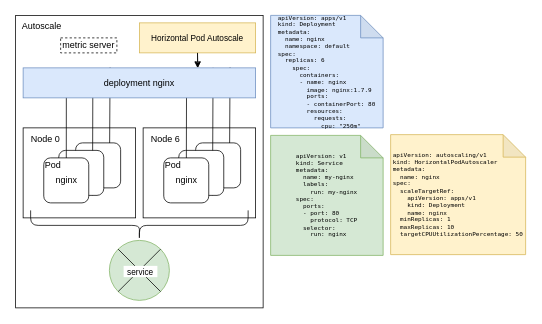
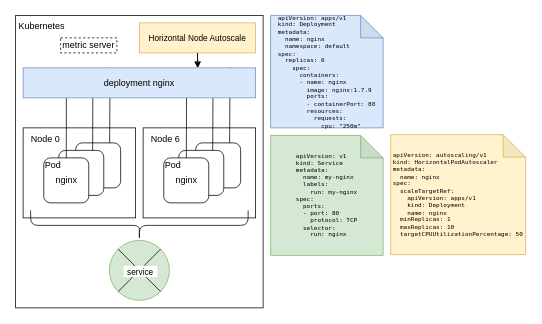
  <mxCell id="0" />
  <mxCell id="1" parent="0" />
  <mxCell id="2" value="&lt;pre class=&quot;lang-yaml&quot; translate=&quot;no&quot; dir=&quot;ltr&quot; style=&quot;box-sizing: inherit ; margin-top: 0px ; margin-bottom: 0px ; overflow-x: auto ; position: relative ; direction: ltr ; text-align: left&quot;&gt;&lt;code dir=&quot;ltr&quot; style=&quot;box-sizing: inherit ; background: 0px center ; padding: 0px ; word-break: normal ; direction: ltr&quot;&gt;&lt;span class=&quot;kwd&quot; style=&quot;box-sizing: inherit&quot;&gt;apiVersion: &lt;/span&gt;&lt;span class=&quot;pln&quot; style=&quot;box-sizing: inherit&quot;&gt;apps/v1&lt;br style=&quot;box-sizing: inherit&quot;&gt;&lt;/span&gt;&lt;span class=&quot;kwd&quot; style=&quot;box-sizing: inherit&quot;&gt;kind: &lt;/span&gt;&lt;span class=&quot;pln&quot; style=&quot;box-sizing: inherit&quot;&gt;Deployment&lt;br style=&quot;box-sizing: inherit&quot;&gt;&lt;/span&gt;&lt;span class=&quot;kwd&quot; style=&quot;box-sizing: inherit&quot;&gt;metadata:&lt;br style=&quot;box-sizing: inherit&quot;&gt;&lt;/span&gt;&lt;span class=&quot;pln&quot; style=&quot;box-sizing: inherit&quot;&gt;&amp;nbsp; &lt;/span&gt;&lt;span class=&quot;kwd&quot; style=&quot;box-sizing: inherit&quot;&gt;name: &lt;/span&gt;&lt;span class=&quot;pln&quot; style=&quot;box-sizing: inherit&quot;&gt;nginx&lt;br style=&quot;box-sizing: inherit&quot;&gt;&amp;nbsp; &lt;/span&gt;&lt;span class=&quot;kwd&quot; style=&quot;box-sizing: inherit&quot;&gt;namespace: &lt;/span&gt;&lt;span class=&quot;pln&quot; style=&quot;box-sizing: inherit&quot;&gt;default&lt;br style=&quot;box-sizing: inherit&quot;&gt;&lt;/span&gt;&lt;span class=&quot;kwd&quot; style=&quot;box-sizing: inherit&quot;&gt;spec:&lt;br style=&quot;box-sizing: inherit&quot;&gt;&lt;/span&gt;&lt;span class=&quot;pln&quot; style=&quot;box-sizing: inherit&quot;&gt;&amp;nbsp; &lt;/span&gt;&lt;span class=&quot;kwd&quot; style=&quot;box-sizing: inherit&quot;&gt;replicas: 6&lt;/span&gt;&lt;span class=&quot;pln&quot; style=&quot;box-sizing: inherit&quot;&gt;&lt;br style=&quot;box-sizing: inherit&quot;&gt;&amp;nbsp; &amp;nbsp; &lt;/span&gt;&lt;span class=&quot;kwd&quot; style=&quot;box-sizing: inherit&quot;&gt;spec:&lt;br style=&quot;box-sizing: inherit&quot;&gt;&lt;/span&gt;&lt;span class=&quot;pln&quot; style=&quot;box-sizing: inherit&quot;&gt;&amp;nbsp; &amp;nbsp; &amp;nbsp; &lt;/span&gt;&lt;span class=&quot;kwd&quot; style=&quot;box-sizing: inherit&quot;&gt;containers:&lt;br style=&quot;box-sizing: inherit&quot;&gt;&lt;/span&gt;&lt;span class=&quot;pln&quot; style=&quot;box-sizing: inherit&quot;&gt;&amp;nbsp; &amp;nbsp; &amp;nbsp; &lt;/span&gt;&lt;span class=&quot;pun&quot; style=&quot;box-sizing: inherit&quot;&gt;-&lt;/span&gt;&lt;span class=&quot;pln&quot; style=&quot;box-sizing: inherit&quot;&gt; &lt;/span&gt;&lt;span class=&quot;kwd&quot; style=&quot;box-sizing: inherit&quot;&gt;name: &lt;/span&gt;&lt;span class=&quot;pln&quot; style=&quot;box-sizing: inherit&quot;&gt;nginx&lt;br style=&quot;box-sizing: inherit&quot;&gt;&amp;nbsp; &amp;nbsp; &amp;nbsp; &amp;nbsp; &lt;/span&gt;&lt;span class=&quot;kwd&quot; style=&quot;box-sizing: inherit&quot;&gt;image: &lt;/span&gt;&lt;span class=&quot;pln&quot; style=&quot;box-sizing: inherit&quot;&gt;nginx&lt;/span&gt;&lt;span class=&quot;pun&quot; style=&quot;box-sizing: inherit&quot;&gt;:&lt;/span&gt;&lt;span class=&quot;pln&quot; style=&quot;box-sizing: inherit&quot;&gt;1.7.9&lt;br style=&quot;box-sizing: inherit&quot;&gt;&amp;nbsp; &amp;nbsp; &amp;nbsp; &amp;nbsp; &lt;/span&gt;&lt;span class=&quot;kwd&quot; style=&quot;box-sizing: inherit&quot;&gt;ports:&lt;br style=&quot;box-sizing: inherit&quot;&gt;&lt;/span&gt;&lt;span class=&quot;pln&quot; style=&quot;box-sizing: inherit&quot;&gt;&amp;nbsp; &amp;nbsp; &amp;nbsp; &amp;nbsp; &lt;/span&gt;&lt;span class=&quot;pun&quot; style=&quot;box-sizing: inherit&quot;&gt;-&lt;/span&gt;&lt;span class=&quot;pln&quot; style=&quot;box-sizing: inherit&quot;&gt; &lt;/span&gt;&lt;span class=&quot;kwd&quot; style=&quot;box-sizing: inherit&quot;&gt;containerPort: &lt;/span&gt;&lt;span class=&quot;pln&quot; style=&quot;box-sizing: inherit&quot;&gt;80&lt;br style=&quot;box-sizing: inherit&quot;&gt;&amp;nbsp; &amp;nbsp; &amp;nbsp; &amp;nbsp; &lt;/span&gt;&lt;span class=&quot;kwd&quot; style=&quot;box-sizing: inherit&quot;&gt;resources:&lt;/span&gt;&lt;span class=&quot;pln&quot; style=&quot;box-sizing: inherit&quot;&gt;&lt;br style=&quot;box-sizing: inherit&quot;&gt;&amp;nbsp; &amp;nbsp; &amp;nbsp; &amp;nbsp; &amp;nbsp; &lt;/span&gt;&lt;span class=&quot;kwd&quot; style=&quot;box-sizing: inherit&quot;&gt;requests:&lt;br style=&quot;box-sizing: inherit&quot;&gt;&lt;/span&gt;&lt;span class=&quot;pln&quot; style=&quot;box-sizing: inherit&quot;&gt;&amp;nbsp; &amp;nbsp; &amp;nbsp; &amp;nbsp; &amp;nbsp; &amp;nbsp; &lt;/span&gt;&lt;span class=&quot;kwd&quot; style=&quot;box-sizing: inherit&quot;&gt;cpu: &lt;/span&gt;&lt;span class=&quot;str&quot; style=&quot;box-sizing: inherit&quot;&gt;&quot;250m&quot;&lt;/span&gt;&lt;/code&gt;&lt;/pre&gt;" style="shape=note;whiteSpace=wrap;html=1;backgroundOutline=1;darkOpacity=0.05;fontSize=8;fillColor=#dae8fc;strokeColor=#6c8ebf;" parent="1" vertex="1"><mxGeometry x="360" y="20" width="150" height="150" as="geometry" /></mxCell>
  <mxCell id="3" value="&lt;pre class=&quot;lang-yaml&quot; translate=&quot;no&quot; dir=&quot;ltr&quot; style=&quot;box-sizing: inherit ; margin-top: 0px ; margin-bottom: 0px ; overflow-x: auto ; position: relative ; direction: ltr ; text-align: left&quot;&gt;apiVersion: v1&lt;br&gt;kind: Service&lt;br&gt;metadata:&lt;br&gt;  name: my-nginx&lt;br&gt;  labels:&lt;br&gt;    run: my-nginx&lt;br&gt;spec:&lt;br&gt;  ports:&lt;br&gt;  - port: 80&lt;br&gt;    protocol: TCP&lt;br&gt;  selector:&lt;br&gt;    run: nginx&lt;br&gt;&lt;/pre&gt;" style="shape=note;whiteSpace=wrap;html=1;backgroundOutline=1;darkOpacity=0.05;fontSize=8;fillColor=#d5e8d4;strokeColor=#82b366;" parent="1" vertex="1"><mxGeometry x="360" y="180" width="150" height="160" as="geometry" /></mxCell>
  <mxCell id="4" value="&lt;pre class=&quot;lang-yaml&quot; translate=&quot;no&quot; dir=&quot;ltr&quot; style=&quot;box-sizing: inherit ; margin-top: 0px ; margin-bottom: 0px ; overflow-x: auto ; position: relative ; direction: ltr ; text-align: left&quot;&gt;apiVersion: autoscaling/v1&lt;br/&gt;kind: HorizontalPodAutoscaler&lt;br/&gt;metadata:&lt;br/&gt;  name: nginx&lt;br/&gt;spec:&lt;br/&gt;  scaleTargetRef:&lt;br/&gt;    apiVersion: apps/v1&lt;br/&gt;    kind: Deployment&lt;br/&gt;    name: nginx&lt;br/&gt;  minReplicas: 1&lt;br/&gt;  maxReplicas: 10&lt;br/&gt;  targetCPUUtilizationPercentage: 50&lt;br&gt;&lt;/pre&gt;" style="shape=note;whiteSpace=wrap;html=1;backgroundOutline=1;darkOpacity=0.05;fontSize=8;fillColor=#fff2cc;strokeColor=#d6b656;" parent="1" vertex="1"><mxGeometry x="520" y="179" width="180" height="160" as="geometry" /></mxCell>
  <mxCell id="5" value="" style="rounded=0;whiteSpace=wrap;html=1;" parent="1" vertex="1"><mxGeometry x="20" y="20" width="330" height="390" as="geometry" /></mxCell>
  <mxCell id="6" value="" style="rounded=0;whiteSpace=wrap;html=1;" parent="1" vertex="1"><mxGeometry x="30" y="170" width="150" height="120" as="geometry" /></mxCell>
  <mxCell id="7" value="" style="rounded=0;whiteSpace=wrap;html=1;" parent="1" vertex="1"><mxGeometry x="190" y="170" width="150" height="120" as="geometry" /></mxCell>
  <mxCell id="8" value="Node 0" style="text;html=1;strokeColor=none;fillColor=none;align=center;verticalAlign=middle;whiteSpace=wrap;rounded=0;" parent="1" vertex="1"><mxGeometry x="30" y="170" width="60" height="30" as="geometry" /></mxCell>
  <mxCell id="9" value="Node 6" style="text;html=1;strokeColor=none;fillColor=none;align=center;verticalAlign=middle;whiteSpace=wrap;rounded=0;" parent="1" vertex="1"><mxGeometry x="190" y="170" width="60" height="30" as="geometry" /></mxCell>
  <mxCell id="10" style="edgeStyle=none;rounded=0;orthogonalLoop=1;jettySize=auto;html=1;exitX=0.75;exitY=1;exitDx=0;exitDy=0;endArrow=none;endFill=0;strokeWidth=1;entryX=0.374;entryY=-0.013;entryDx=0;entryDy=0;entryPerimeter=0;" parent="1" source="11" target="24" edge="1"><mxGeometry relative="1" as="geometry"><mxPoint x="138" y="300" as="targetPoint" /></mxGeometry></mxCell>
  <mxCell id="11" value="" style="rounded=1;whiteSpace=wrap;html=1;" parent="1" vertex="1"><mxGeometry x="100" y="190" width="60" height="60" as="geometry" /></mxCell>
  <mxCell id="12" style="edgeStyle=none;rounded=0;orthogonalLoop=1;jettySize=auto;html=1;exitX=0.75;exitY=1;exitDx=0;exitDy=0;entryX=0.3;entryY=0.011;entryDx=0;entryDy=0;entryPerimeter=0;endArrow=none;endFill=0;strokeWidth=1;" parent="1" source="13" target="24" edge="1"><mxGeometry relative="1" as="geometry" /></mxCell>
  <mxCell id="13" value="" style="rounded=1;whiteSpace=wrap;html=1;" parent="1" vertex="1"><mxGeometry x="77.5" y="200" width="60" height="60" as="geometry" /></mxCell>
  <mxCell id="14" style="edgeStyle=none;rounded=0;orthogonalLoop=1;jettySize=auto;html=1;exitX=0.5;exitY=1;exitDx=0;exitDy=0;entryX=0.186;entryY=0.02;entryDx=0;entryDy=0;entryPerimeter=0;endArrow=none;endFill=0;strokeWidth=1;" parent="1" source="15" target="24" edge="1"><mxGeometry relative="1" as="geometry" /></mxCell>
  <mxCell id="15" value="nginx" style="rounded=1;whiteSpace=wrap;html=1;" parent="1" vertex="1"><mxGeometry x="57.5" y="210" width="60" height="60" as="geometry" /></mxCell>
  <mxCell id="16" style="edgeStyle=none;rounded=0;orthogonalLoop=1;jettySize=auto;html=1;exitX=0.75;exitY=1;exitDx=0;exitDy=0;entryX=0.89;entryY=-0.016;entryDx=0;entryDy=0;entryPerimeter=0;endArrow=none;endFill=0;strokeWidth=1;" parent="1" source="17" target="24" edge="1"><mxGeometry relative="1" as="geometry" /></mxCell>
  <mxCell id="17" value="" style="rounded=1;whiteSpace=wrap;html=1;" parent="1" vertex="1"><mxGeometry x="260" y="190" width="60" height="60" as="geometry" /></mxCell>
  <mxCell id="18" style="edgeStyle=none;rounded=0;orthogonalLoop=1;jettySize=auto;html=1;exitX=0.75;exitY=1;exitDx=0;exitDy=0;entryX=0.817;entryY=-0.003;entryDx=0;entryDy=0;entryPerimeter=0;endArrow=none;endFill=0;strokeWidth=1;" parent="1" source="19" target="24" edge="1"><mxGeometry relative="1" as="geometry" /></mxCell>
  <mxCell id="19" value="" style="rounded=1;whiteSpace=wrap;html=1;" parent="1" vertex="1"><mxGeometry x="237.5" y="200" width="60" height="60" as="geometry" /></mxCell>
  <mxCell id="20" style="edgeStyle=none;rounded=0;orthogonalLoop=1;jettySize=auto;html=1;exitX=0.5;exitY=1;exitDx=0;exitDy=0;entryX=0.703;entryY=0.004;entryDx=0;entryDy=0;entryPerimeter=0;endArrow=none;endFill=0;strokeWidth=1;" parent="1" source="21" target="24" edge="1"><mxGeometry relative="1" as="geometry" /></mxCell>
  <mxCell id="21" value="nginx" style="rounded=1;whiteSpace=wrap;html=1;" parent="1" vertex="1"><mxGeometry x="217.5" y="210" width="60" height="60" as="geometry" /></mxCell>
  <mxCell id="22" value="Pod" style="text;html=1;strokeColor=none;fillColor=none;align=center;verticalAlign=middle;whiteSpace=wrap;rounded=0;" parent="1" vertex="1"><mxGeometry x="40" y="205" width="60" height="30" as="geometry" /></mxCell>
  <mxCell id="23" value="Pod" style="text;html=1;strokeColor=none;fillColor=none;align=center;verticalAlign=middle;whiteSpace=wrap;rounded=0;" parent="1" vertex="1"><mxGeometry x="200" y="205" width="60" height="30" as="geometry" /></mxCell>
  <mxCell id="24" value="deployment nginx" style="rounded=0;whiteSpace=wrap;html=1;fillColor=#dae8fc;strokeColor=#6c8ebf;" parent="1" vertex="1"><mxGeometry x="30" y="90" width="310" height="40" as="geometry" /></mxCell>
  <mxCell id="25" style="edgeStyle=none;rounded=0;orthogonalLoop=1;jettySize=auto;html=1;exitX=0.5;exitY=1;exitDx=0;exitDy=0;endArrow=none;endFill=0;strokeWidth=1;" parent="1" source="5" target="5" edge="1"><mxGeometry relative="1" as="geometry" /></mxCell>
- <mxCell id="26" value="Autoscale" style="text;html=1;strokeColor=none;fillColor=none;align=center;verticalAlign=middle;whiteSpace=wrap;rounded=0;" parent="1" vertex="1"><mxGeometry x="20" y="20" width="70" height="30" as="geometry" /></mxCell>
+ <mxCell id="26" value="Kubernetes" style="text;html=1;strokeColor=none;fillColor=none;align=center;verticalAlign=middle;whiteSpace=wrap;rounded=0;" parent="1" vertex="1"><mxGeometry x="20" y="20" width="70" height="30" as="geometry" /></mxCell>
  <mxCell id="27" value="" style="ellipse;whiteSpace=wrap;html=1;aspect=fixed;fillColor=#d5e8d4;strokeColor=#82b366;" parent="1" vertex="1"><mxGeometry x="145" y="320" width="80" height="80" as="geometry" /></mxCell>
  <mxCell id="28" style="edgeStyle=none;rounded=0;orthogonalLoop=1;jettySize=auto;html=1;exitX=0;exitY=0;exitDx=0;exitDy=0;entryX=1;entryY=1;entryDx=0;entryDy=0;endArrow=none;endFill=0;strokeWidth=1;" parent="1" source="27" target="27" edge="1"><mxGeometry relative="1" as="geometry" /></mxCell>
  <mxCell id="29" style="edgeStyle=none;rounded=0;orthogonalLoop=1;jettySize=auto;html=1;exitX=1;exitY=0;exitDx=0;exitDy=0;entryX=0;entryY=1;entryDx=0;entryDy=0;endArrow=none;endFill=0;strokeWidth=1;" parent="1" source="27" target="27" edge="1"><mxGeometry relative="1" as="geometry" /></mxCell>
  <mxCell id="30" value="&lt;font style=&quot;font-size: 11px&quot;&gt;service&lt;/font&gt;" style="text;html=1;strokeColor=none;fillColor=default;align=center;verticalAlign=middle;whiteSpace=wrap;rounded=0;" parent="1" vertex="1"><mxGeometry x="164" y="354" width="45" height="15" as="geometry" /></mxCell>
  <mxCell id="31" value="" style="shape=curlyBracket;whiteSpace=wrap;html=1;rounded=1;flipH=1;fontSize=11;direction=north;" parent="1" vertex="1"><mxGeometry x="40" y="280" width="290" height="40" as="geometry" /></mxCell>
  <mxCell id="32" style="edgeStyle=none;rounded=0;orthogonalLoop=1;jettySize=auto;html=1;exitX=0.5;exitY=1;exitDx=0;exitDy=0;entryX=0.75;entryY=0;entryDx=0;entryDy=0;fontSize=11;endArrow=block;endFill=0;strokeWidth=1;" parent="1" source="33" target="24" edge="1"><mxGeometry relative="1" as="geometry" /></mxCell>
- <mxCell id="33" value="Horizontal Pod Autoscale" style="rounded=0;whiteSpace=wrap;html=1;fontSize=11;fillColor=#fff2cc;strokeColor=#d6b656;" parent="1" vertex="1"><mxGeometry x="185" y="30" width="155" height="40" as="geometry" /></mxCell>
+ <mxCell id="33" value="Horizontal Node Autoscale" style="rounded=0;whiteSpace=wrap;html=1;fontSize=11;fillColor=#fff2cc;strokeColor=#d6b656;" parent="1" vertex="1"><mxGeometry x="185" y="30" width="155" height="40" as="geometry" /></mxCell>
  <mxCell id="34" value="" style="endArrow=classic;html=1;rounded=0;fontSize=11;strokeWidth=1;exitX=0.5;exitY=1;exitDx=0;exitDy=0;" parent="1" source="33" edge="1"><mxGeometry width="50" height="50" relative="1" as="geometry"><mxPoint x="260" y="300" as="sourcePoint" /><mxPoint x="263" y="90" as="targetPoint" /></mxGeometry></mxCell>
  <mxCell id="35" value="&lt;font style=&quot;font-size: 12px&quot;&gt;metric server&lt;/font&gt;" style="rounded=0;whiteSpace=wrap;html=1;fontSize=8;fillColor=none;dashed=1;" parent="1" vertex="1"><mxGeometry x="80" y="50" width="75" height="20" as="geometry" /></mxCell>
